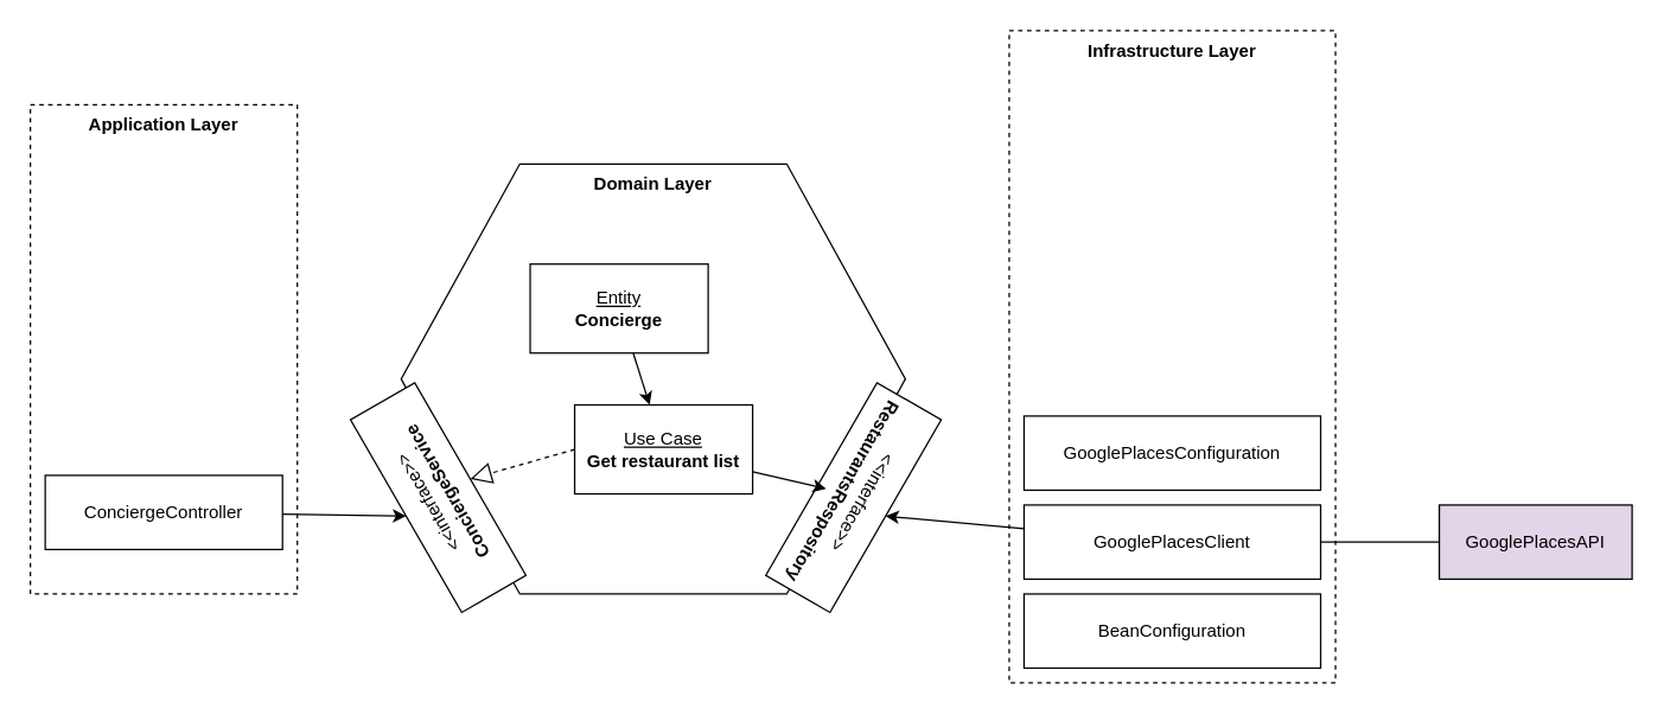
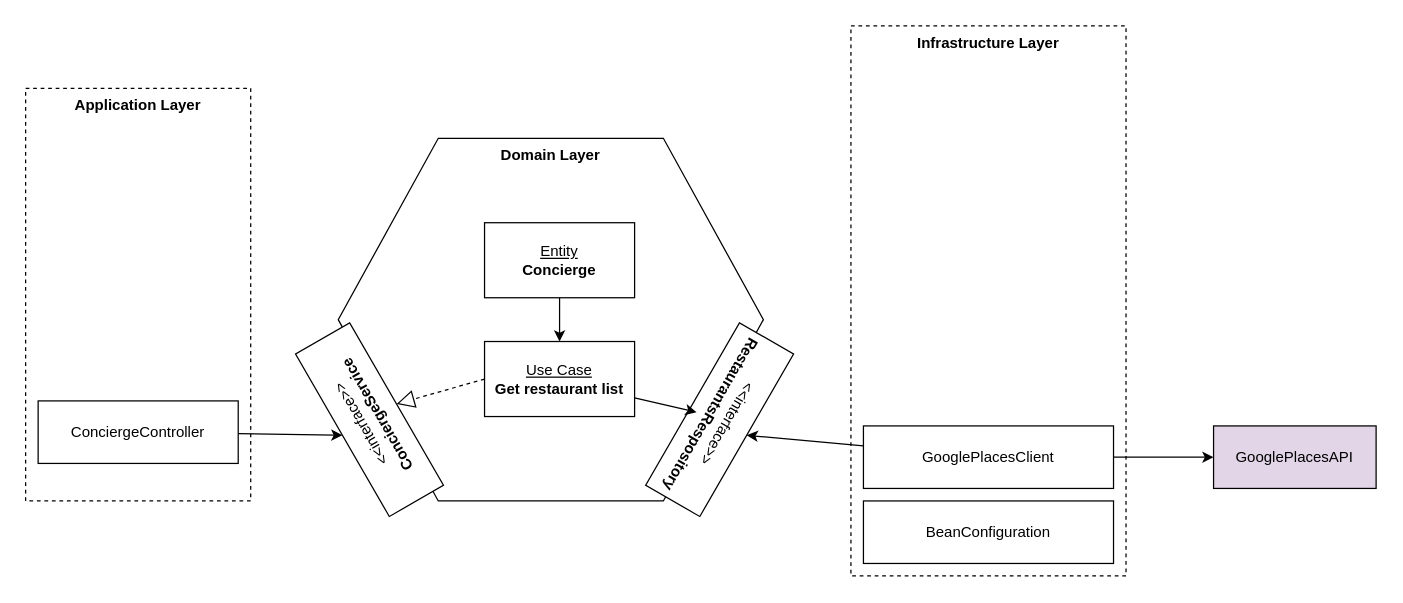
  <mxCell id="0" />
  <mxCell id="1" parent="0" />
  <mxCell id="2" value="&lt;b&gt;Domain Layer&lt;/b&gt;" style="shape=hexagon;perimeter=hexagonPerimeter2;whiteSpace=wrap;html=1;fixedSize=1;size=80;verticalAlign=top;" parent="1" vertex="1"><mxGeometry x="270" y="110" width="340" height="290" as="geometry" /></mxCell>
  <mxCell id="3" value="&lt;b&gt;Infrastructure Layer&lt;/b&gt;" style="rounded=0;whiteSpace=wrap;html=1;fontColor=default;dashed=1;verticalAlign=top;" parent="1" vertex="1"><mxGeometry x="680" y="20" width="220" height="440" as="geometry" /></mxCell>
  <mxCell id="4" value="&lt;b&gt;Application Layer&lt;/b&gt;" style="rounded=0;whiteSpace=wrap;html=1;fontColor=default;dashed=1;verticalAlign=top;" parent="1" vertex="1"><mxGeometry x="20" y="70" width="180" height="330" as="geometry" /></mxCell>
  <mxCell id="5" value="" style="edgeStyle=none;orthogonalLoop=1;jettySize=auto;html=1;fontColor=default;" parent="1" source="6" target="19" edge="1"><mxGeometry relative="1" as="geometry" /></mxCell>
- <mxCell id="6" value="&lt;u&gt;Entity&lt;/u&gt;&lt;br&gt;&lt;b&gt;Concierge&lt;/b&gt;" style="rounded=0;whiteSpace=wrap;html=1;" parent="1" vertex="1"><mxGeometry x="357" y="177.5" width="120" height="60" as="geometry" /></mxCell>
+ <mxCell id="6" value="&lt;u&gt;Entity&lt;/u&gt;&lt;br&gt;&lt;b&gt;Concierge&lt;/b&gt;" style="rounded=0;whiteSpace=wrap;html=1;" parent="1" vertex="1"><mxGeometry x="387" y="177.5" width="120" height="60" as="geometry" /></mxCell>
  <mxCell id="7" value="&amp;lt;&amp;lt;interface&amp;gt;&amp;gt;&lt;br&gt;&lt;b&gt;ConciergeService&lt;/b&gt;" style="rounded=0;whiteSpace=wrap;html=1;rotation=-120;textDirection=rtl;fontColor=default;" parent="1" vertex="1"><mxGeometry x="220" y="310" width="150" height="50" as="geometry" /></mxCell>
  <mxCell id="8" value="" style="endArrow=block;dashed=1;endFill=0;endSize=12;html=1;exitX=0;exitY=0.5;exitDx=0;exitDy=0;entryX=0.5;entryY=1;entryDx=0;entryDy=0;" parent="1" source="19" target="7" edge="1"><mxGeometry width="160" relative="1" as="geometry"><mxPoint x="380" y="170" as="sourcePoint" /><mxPoint x="330" y="180" as="targetPoint" /></mxGeometry></mxCell>
  <mxCell id="9" style="edgeStyle=none;orthogonalLoop=1;jettySize=auto;html=1;entryX=0.5;entryY=0;entryDx=0;entryDy=0;fontColor=default;" parent="1" source="10" target="7" edge="1"><mxGeometry relative="1" as="geometry" /></mxCell>
  <mxCell id="10" value="ConciergeController" style="rounded=0;whiteSpace=wrap;html=1;" parent="1" vertex="1"><mxGeometry x="30" y="320" width="160" height="50" as="geometry" /></mxCell>
  <mxCell id="11" value="&amp;lt;&amp;lt;interface&amp;gt;&amp;gt;&lt;br&gt;&lt;b&gt;RestaurantsRespository&lt;/b&gt;" style="rounded=0;whiteSpace=wrap;html=1;rotation=-240;textDirection=rtl;fontColor=default;" parent="1" vertex="1"><mxGeometry x="500" y="310" width="150" height="50" as="geometry" /></mxCell>
- <mxCell id="12" value="" style="edgeStyle=none;orthogonalLoop=1;jettySize=auto;html=1;fontColor=default;endArrow=none;" parent="1" source="14" target="17" edge="1"><mxGeometry relative="1" as="geometry" /></mxCell>
+ <mxCell id="12" value="" style="edgeStyle=none;orthogonalLoop=1;jettySize=auto;html=1;fontColor=default;" parent="1" source="14" target="17" edge="1"><mxGeometry relative="1" as="geometry" /></mxCell>
  <mxCell id="13" style="edgeStyle=none;orthogonalLoop=1;jettySize=auto;html=1;entryX=0.5;entryY=0;entryDx=0;entryDy=0;fontColor=default;" parent="1" source="14" target="11" edge="1"><mxGeometry relative="1" as="geometry" /></mxCell>
  <mxCell id="14" value="GooglePlacesClient" style="rounded=0;whiteSpace=wrap;html=1;" parent="1" vertex="1"><mxGeometry x="690" y="340" width="200" height="50" as="geometry" /></mxCell>
- <mxCell id="15" value="GooglePlacesConfiguration" style="rounded=0;whiteSpace=wrap;html=1;" parent="1" vertex="1"><mxGeometry x="690" y="280" width="200" height="50" as="geometry" /></mxCell>
  <mxCell id="16" value="BeanConfiguration" style="rounded=0;whiteSpace=wrap;html=1;" parent="1" vertex="1"><mxGeometry x="690" y="400" width="200" height="50" as="geometry" /></mxCell>
  <mxCell id="17" value="GooglePlacesAPI" style="rounded=0;whiteSpace=wrap;html=1;fillColor=#e1d5e7;" parent="1" vertex="1"><mxGeometry x="970" y="340" width="130" height="50" as="geometry" /></mxCell>
  <mxCell id="18" style="edgeStyle=none;orthogonalLoop=1;jettySize=auto;html=1;fontColor=default;exitX=1;exitY=0.75;exitDx=0;exitDy=0;" parent="1" source="19" edge="1"><mxGeometry relative="1" as="geometry"><mxPoint x="507" y="185" as="sourcePoint" /><mxPoint x="556.56" y="329.064" as="targetPoint" /></mxGeometry></mxCell>
  <mxCell id="19" value="&lt;u&gt;Use Case&lt;br&gt;&lt;/u&gt;&lt;b&gt;Get restaurant list&lt;/b&gt;" style="rounded=0;whiteSpace=wrap;html=1;" parent="1" vertex="1"><mxGeometry x="387" y="272.5" width="120" height="60" as="geometry" /></mxCell>
